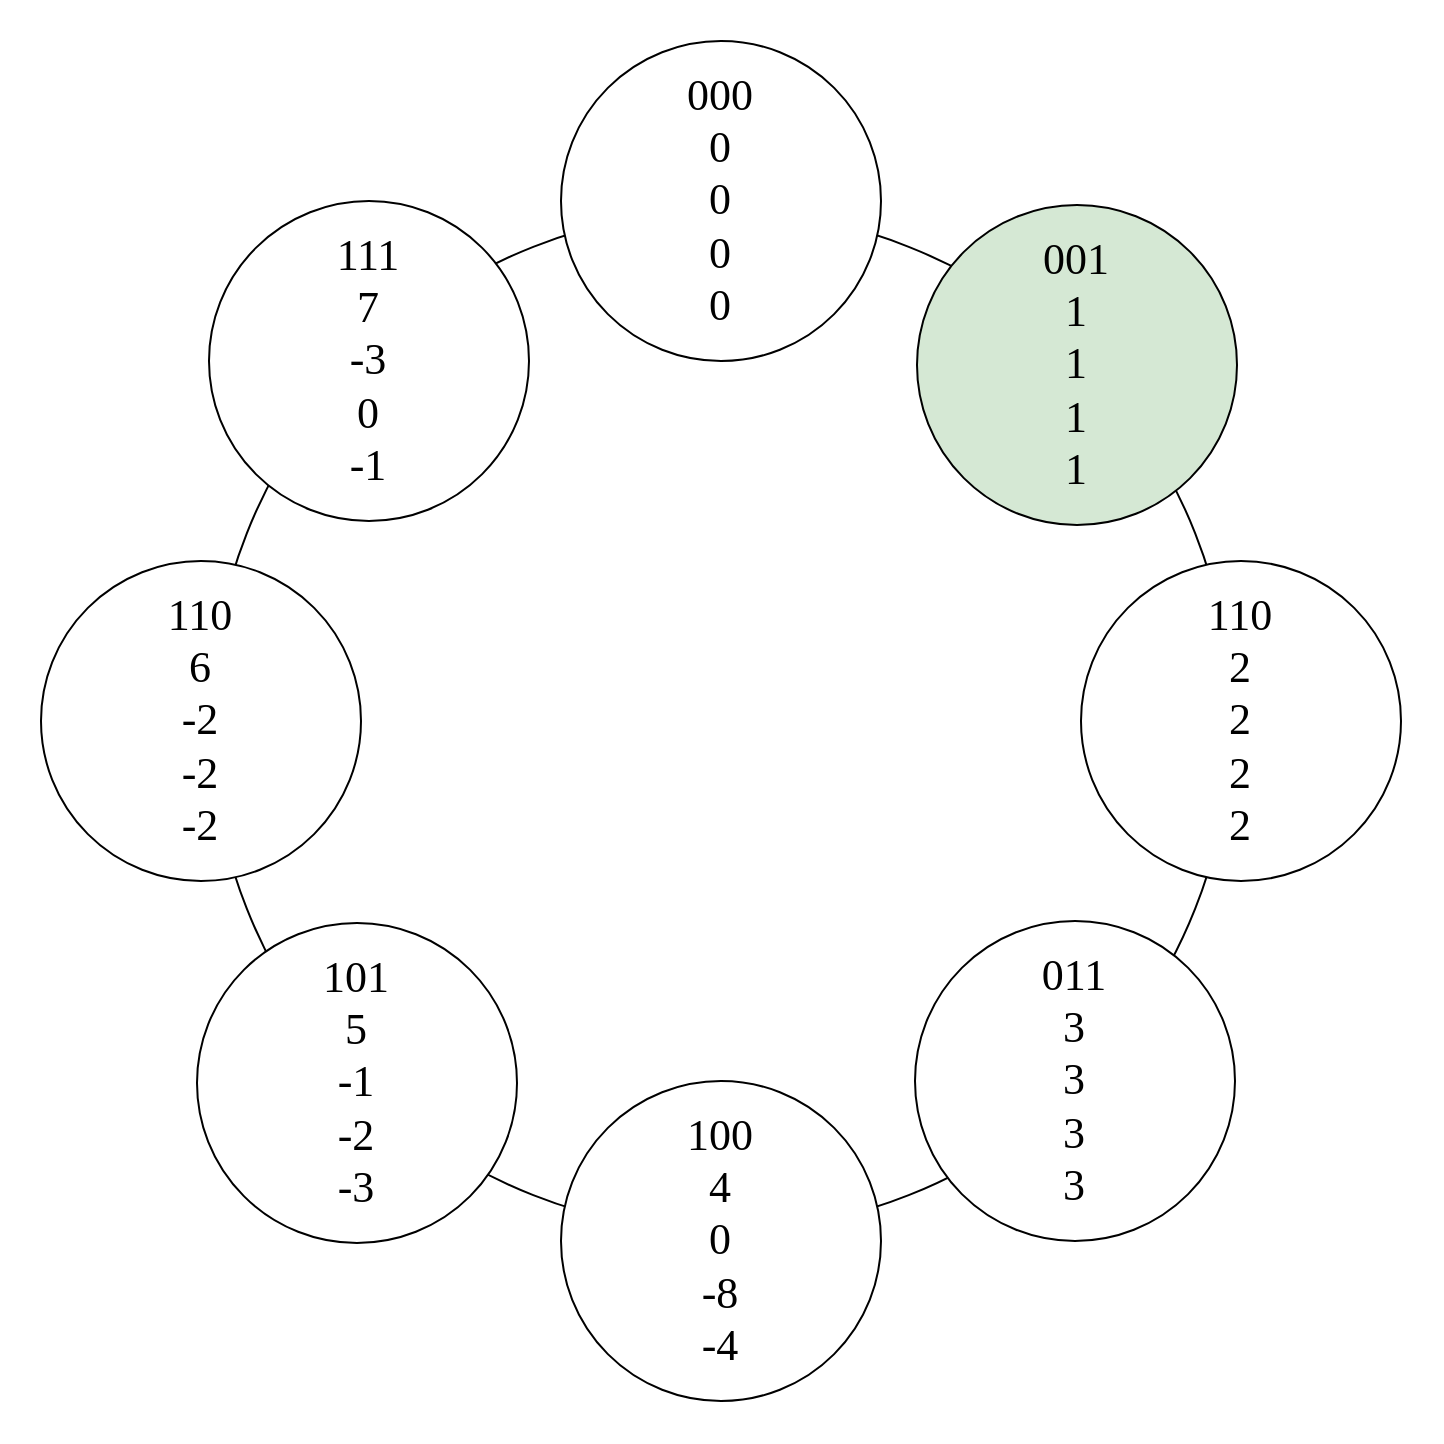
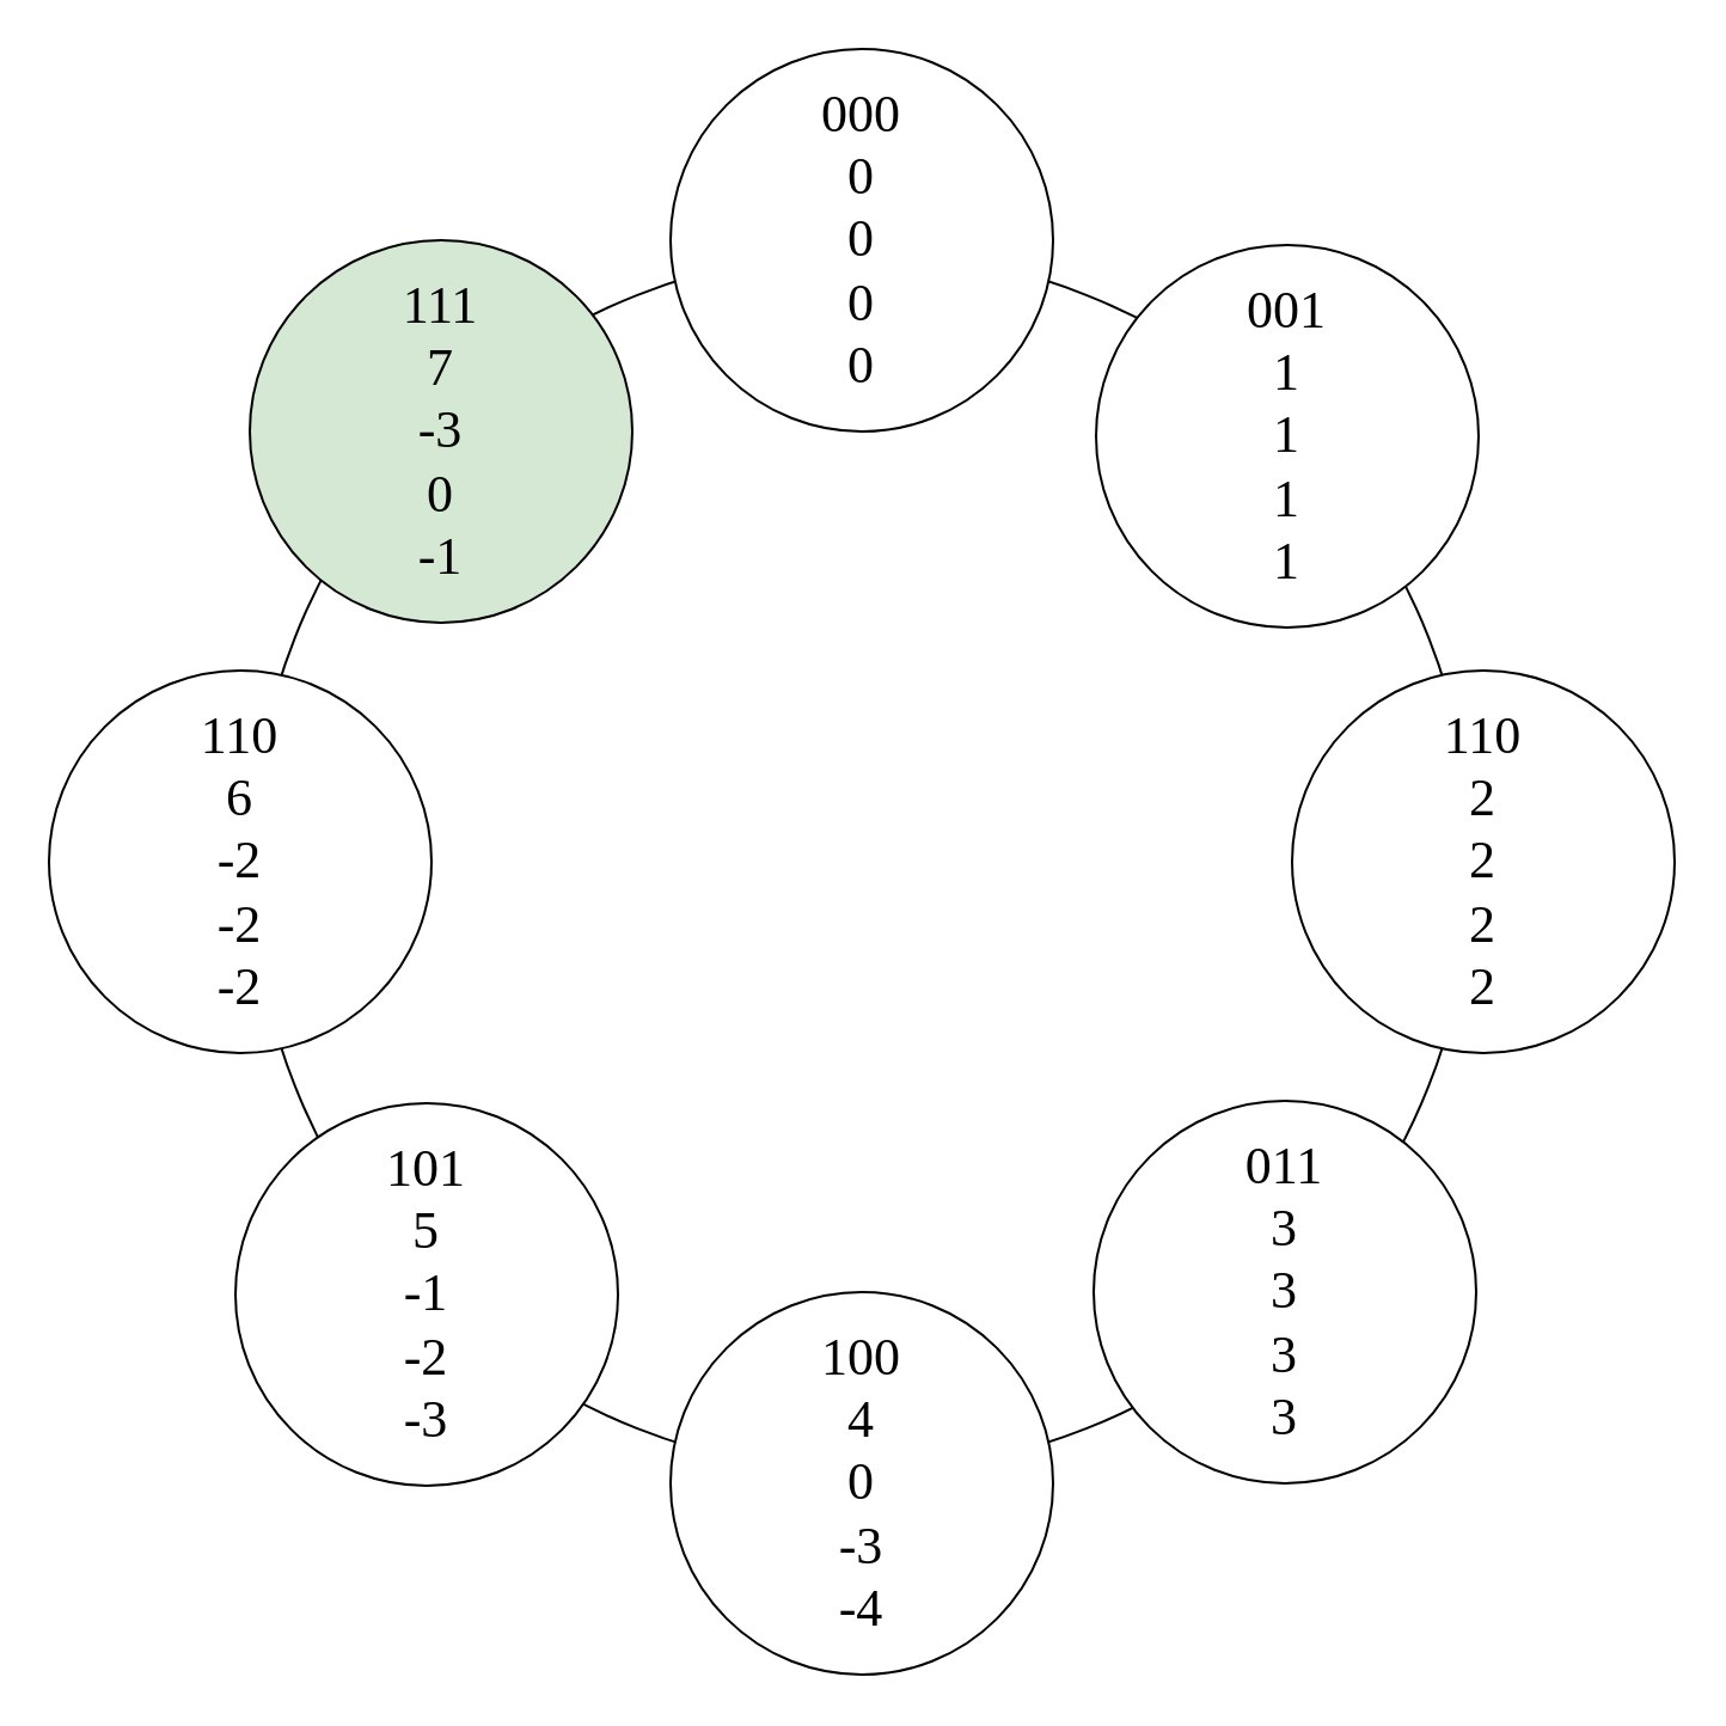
  <mxCell id="0" />
  <mxCell id="1" parent="0" />
  <mxCell id="2" value="" style="ellipse;whiteSpace=wrap;html=1;aspect=fixed;fillColor=none;" vertex="1" parent="1"><mxGeometry x="105" y="105" width="510" height="510" as="geometry" /></mxCell>
  <mxCell id="3" value="000&lt;br&gt;0&lt;br&gt;0&lt;br&gt;0&lt;br&gt;0" style="ellipse;whiteSpace=wrap;html=1;rounded=0;shadow=0;dashed=0;comic=0;fontFamily=Verdana;fontSize=22;" parent="1" vertex="1"><mxGeometry x="280" y="20" width="160" height="160" as="geometry" /></mxCell>
- <mxCell id="4" value="100&lt;br&gt;4&lt;br&gt;0&lt;br&gt;-8&lt;br&gt;-4" style="ellipse;whiteSpace=wrap;html=1;rounded=0;shadow=0;dashed=0;comic=0;fontFamily=Verdana;fontSize=22;" parent="1" vertex="1"><mxGeometry x="280" y="540" width="160" height="160" as="geometry" /></mxCell>
+ <mxCell id="4" value="100&lt;br&gt;4&lt;br&gt;0&lt;br&gt;-3&lt;br&gt;-4" style="ellipse;whiteSpace=wrap;html=1;rounded=0;shadow=0;dashed=0;comic=0;fontFamily=Verdana;fontSize=22;" parent="1" vertex="1"><mxGeometry x="280" y="540" width="160" height="160" as="geometry" /></mxCell>
  <mxCell id="5" value="110&lt;br&gt;2&lt;br&gt;2&lt;br&gt;2&lt;br&gt;2" style="ellipse;whiteSpace=wrap;html=1;rounded=0;shadow=0;dashed=0;comic=0;fontFamily=Verdana;fontSize=22;" parent="1" vertex="1"><mxGeometry x="540" y="280" width="160" height="160" as="geometry" /></mxCell>
  <mxCell id="6" value="110&lt;br&gt;6&lt;br&gt;-2&lt;br&gt;-2&lt;br&gt;-2" style="ellipse;whiteSpace=wrap;html=1;rounded=0;shadow=0;dashed=0;comic=0;fontFamily=Verdana;fontSize=22;" parent="1" vertex="1"><mxGeometry x="20" y="280" width="160" height="160" as="geometry" /></mxCell>
- <mxCell id="7" value="111&lt;br&gt;7&lt;br&gt;-3&lt;br&gt;0&lt;br&gt;-1" style="ellipse;whiteSpace=wrap;html=1;rounded=0;shadow=0;dashed=0;comic=0;fontFamily=Verdana;fontSize=22;" parent="1" vertex="1"><mxGeometry x="104" y="100" width="160" height="160" as="geometry" /></mxCell>
- <mxCell id="8" value="001&lt;br&gt;1&lt;br&gt;1&lt;br&gt;1&lt;br&gt;1" style="ellipse;whiteSpace=wrap;html=1;rounded=0;shadow=0;dashed=0;comic=0;fontFamily=Verdana;fontSize=22;fillColor=#d5e8d4;" parent="1" vertex="1"><mxGeometry x="458" y="102" width="160" height="160" as="geometry" /></mxCell>
+ <mxCell id="7" value="111&lt;br&gt;7&lt;br&gt;-3&lt;br&gt;0&lt;br&gt;-1" style="ellipse;whiteSpace=wrap;html=1;rounded=0;shadow=0;dashed=0;comic=0;fontFamily=Verdana;fontSize=22;fillColor=#d5e8d4;" parent="1" vertex="1"><mxGeometry x="104" y="100" width="160" height="160" as="geometry" /></mxCell>
+ <mxCell id="8" value="001&lt;br&gt;1&lt;br&gt;1&lt;br&gt;1&lt;br&gt;1" style="ellipse;whiteSpace=wrap;html=1;rounded=0;shadow=0;dashed=0;comic=0;fontFamily=Verdana;fontSize=22;" parent="1" vertex="1"><mxGeometry x="458" y="102" width="160" height="160" as="geometry" /></mxCell>
  <mxCell id="9" value="011&lt;br&gt;3&lt;br&gt;3&lt;br&gt;3&lt;br&gt;3" style="ellipse;whiteSpace=wrap;html=1;rounded=0;shadow=0;dashed=0;comic=0;fontFamily=Verdana;fontSize=22;" parent="1" vertex="1"><mxGeometry x="457" y="460" width="160" height="160" as="geometry" /></mxCell>
  <mxCell id="10" value="101&lt;br&gt;5&lt;br&gt;-1&lt;br&gt;-2&lt;br&gt;-3" style="ellipse;whiteSpace=wrap;html=1;rounded=0;shadow=0;dashed=0;comic=0;fontFamily=Verdana;fontSize=22;" parent="1" vertex="1"><mxGeometry x="98" y="461" width="160" height="160" as="geometry" /></mxCell>
